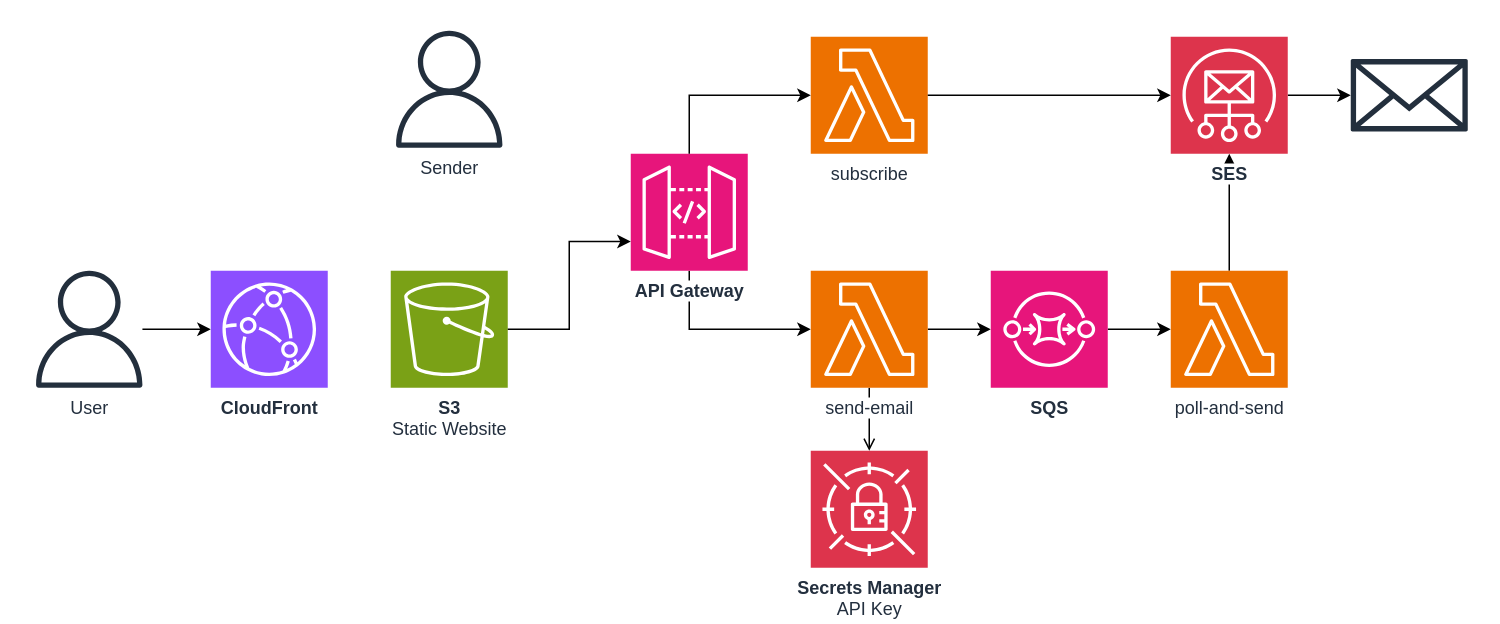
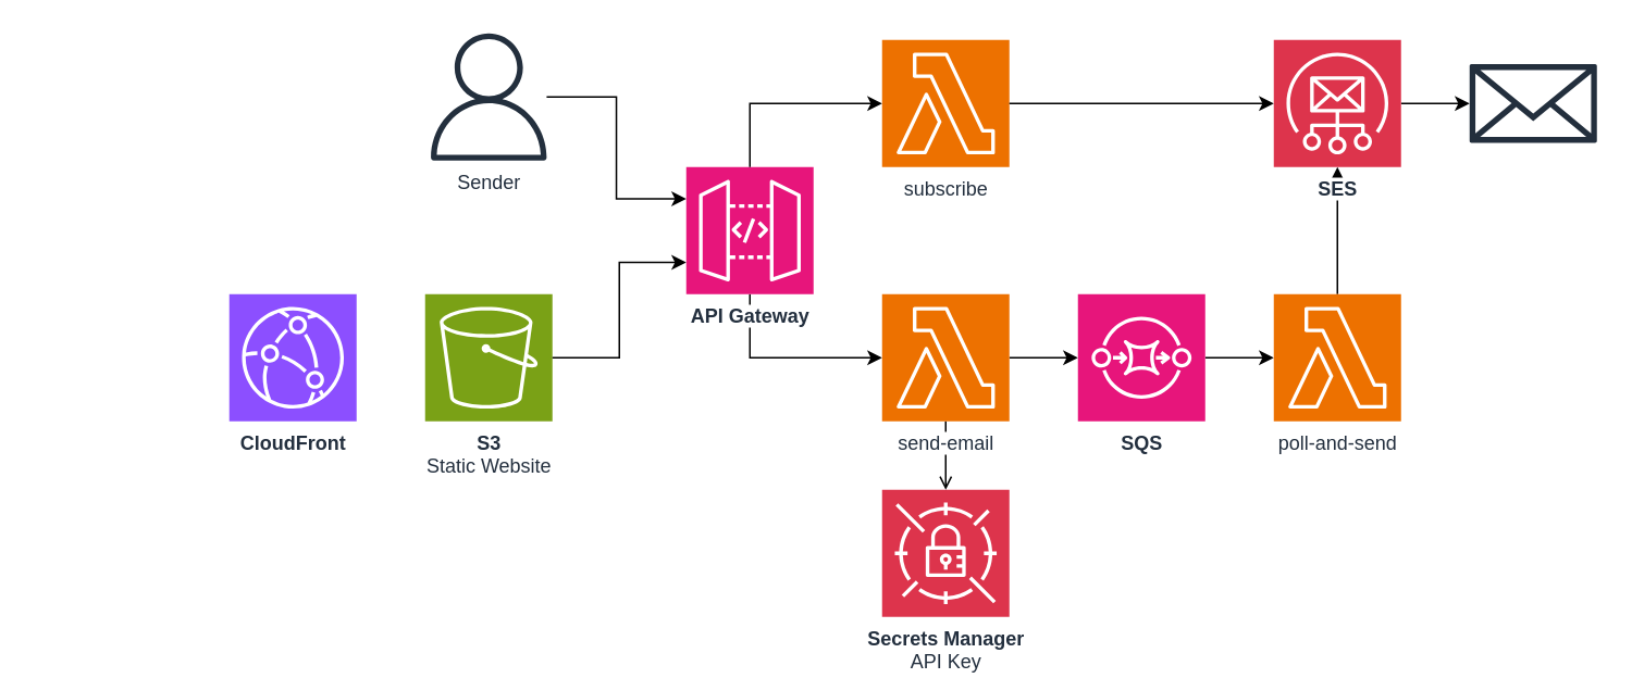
  <mxCell id="0" />
  <mxCell id="1" parent="0" />
- <mxCell id="2" value="" style="edgeStyle=orthogonalEdgeStyle;rounded=0;orthogonalLoop=1;jettySize=auto;html=1;" edge="1" parent="1" source="3" target="8"><mxGeometry relative="1" as="geometry" /></mxCell>
- <mxCell id="3" value="User" style="sketch=0;outlineConnect=0;fontColor=#232F3E;gradientColor=none;fillColor=#232F3D;strokeColor=none;dashed=0;verticalLabelPosition=bottom;verticalAlign=top;align=center;html=1;fontSize=12;fontStyle=0;aspect=fixed;pointerEvents=1;shape=mxgraph.aws4.user;" vertex="1" parent="1"><mxGeometry x="20" y="180" width="78" height="78" as="geometry" /></mxCell>
  <mxCell id="4" value="subscribe" style="sketch=0;points=[[0,0,0],[0.25,0,0],[0.5,0,0],[0.75,0,0],[1,0,0],[0,1,0],[0.25,1,0],[0.5,1,0],[0.75,1,0],[1,1,0],[0,0.25,0],[0,0.5,0],[0,0.75,0],[1,0.25,0],[1,0.5,0],[1,0.75,0]];outlineConnect=0;fontColor=#232F3E;fillColor=#ED7100;strokeColor=#ffffff;dashed=0;verticalLabelPosition=bottom;verticalAlign=top;align=center;html=1;fontSize=12;fontStyle=0;aspect=fixed;shape=mxgraph.aws4.resourceIcon;resIcon=mxgraph.aws4.lambda;" vertex="1" parent="1"><mxGeometry x="540" y="24" width="78" height="78" as="geometry" /></mxCell>
  <mxCell id="5" value="&lt;b&gt;S3&lt;/b&gt;&lt;br&gt;Static Website" style="sketch=0;points=[[0,0,0],[0.25,0,0],[0.5,0,0],[0.75,0,0],[1,0,0],[0,1,0],[0.25,1,0],[0.5,1,0],[0.75,1,0],[1,1,0],[0,0.25,0],[0,0.5,0],[0,0.75,0],[1,0.25,0],[1,0.5,0],[1,0.75,0]];outlineConnect=0;fontColor=#232F3E;fillColor=#7AA116;strokeColor=#ffffff;dashed=0;verticalLabelPosition=bottom;verticalAlign=top;align=center;html=1;fontSize=12;fontStyle=0;aspect=fixed;shape=mxgraph.aws4.resourceIcon;resIcon=mxgraph.aws4.s3;" vertex="1" parent="1"><mxGeometry x="260" y="180" width="78" height="78" as="geometry" /></mxCell>
  <mxCell id="6" style="edgeStyle=orthogonalEdgeStyle;rounded=0;orthogonalLoop=1;jettySize=auto;html=1;exitX=0.5;exitY=1;exitDx=0;exitDy=0;exitPerimeter=0;" edge="1" parent="1" source="7" target="17"><mxGeometry relative="1" as="geometry" /></mxCell>
  <mxCell id="7" value="&lt;b&gt;API Gateway&lt;/b&gt;" style="sketch=0;points=[[0,0,0],[0.25,0,0],[0.5,0,0],[0.75,0,0],[1,0,0],[0,1,0],[0.25,1,0],[0.5,1,0],[0.75,1,0],[1,1,0],[0,0.25,0],[0,0.5,0],[0,0.75,0],[1,0.25,0],[1,0.5,0],[1,0.75,0]];outlineConnect=0;fontColor=#232F3E;fillColor=#E7157B;strokeColor=#ffffff;dashed=0;verticalLabelPosition=bottom;verticalAlign=top;align=center;html=1;fontSize=12;fontStyle=0;aspect=fixed;shape=mxgraph.aws4.resourceIcon;resIcon=mxgraph.aws4.api_gateway;labelBorderColor=none;labelBackgroundColor=default;" vertex="1" parent="1"><mxGeometry x="420" y="102" width="78" height="78" as="geometry" /></mxCell>
  <mxCell id="8" value="&lt;b&gt;CloudFront&lt;/b&gt;" style="sketch=0;points=[[0,0,0],[0.25,0,0],[0.5,0,0],[0.75,0,0],[1,0,0],[0,1,0],[0.25,1,0],[0.5,1,0],[0.75,1,0],[1,1,0],[0,0.25,0],[0,0.5,0],[0,0.75,0],[1,0.25,0],[1,0.5,0],[1,0.75,0]];outlineConnect=0;fontColor=#232F3E;fillColor=#8C4FFF;strokeColor=#ffffff;dashed=0;verticalLabelPosition=bottom;verticalAlign=top;align=center;html=1;fontSize=12;fontStyle=0;aspect=fixed;shape=mxgraph.aws4.resourceIcon;resIcon=mxgraph.aws4.cloudfront;" vertex="1" parent="1"><mxGeometry x="140" y="180" width="78" height="78" as="geometry" /></mxCell>
  <mxCell id="9" style="edgeStyle=orthogonalEdgeStyle;rounded=0;orthogonalLoop=1;jettySize=auto;html=1;exitX=0.5;exitY=0;exitDx=0;exitDy=0;exitPerimeter=0;entryX=0;entryY=0.5;entryDx=0;entryDy=0;entryPerimeter=0;" edge="1" parent="1" source="7" target="4"><mxGeometry relative="1" as="geometry" /></mxCell>
  <mxCell id="10" style="edgeStyle=orthogonalEdgeStyle;rounded=0;orthogonalLoop=1;jettySize=auto;html=1;exitX=1;exitY=0.5;exitDx=0;exitDy=0;exitPerimeter=0;" edge="1" parent="1" source="23" target="13"><mxGeometry relative="1" as="geometry" /></mxCell>
  <mxCell id="11" value="Sender" style="sketch=0;outlineConnect=0;fontColor=#232F3E;gradientColor=none;fillColor=#232F3D;strokeColor=none;dashed=0;verticalLabelPosition=bottom;verticalAlign=top;align=center;html=1;fontSize=12;fontStyle=0;aspect=fixed;pointerEvents=1;shape=mxgraph.aws4.user;" vertex="1" parent="1"><mxGeometry x="260" y="20" width="78" height="78" as="geometry" /></mxCell>
+ <mxCell id="12" style="edgeStyle=orthogonalEdgeStyle;rounded=0;orthogonalLoop=1;jettySize=auto;html=1;entryX=0;entryY=0.25;entryDx=0;entryDy=0;entryPerimeter=0;" edge="1" parent="1" source="11" target="7"><mxGeometry relative="1" as="geometry" /></mxCell>
  <mxCell id="13" value="" style="sketch=0;outlineConnect=0;fontColor=#232F3E;gradientColor=none;fillColor=#232F3D;strokeColor=none;dashed=0;verticalLabelPosition=bottom;verticalAlign=top;align=center;html=1;fontSize=12;fontStyle=0;aspect=fixed;pointerEvents=1;shape=mxgraph.aws4.email_2;" vertex="1" parent="1"><mxGeometry x="900" y="38.5" width="78" height="49" as="geometry" /></mxCell>
  <mxCell id="14" value="&lt;b&gt;Secrets Manager&lt;/b&gt;&lt;br&gt;API Key" style="sketch=0;points=[[0,0,0],[0.25,0,0],[0.5,0,0],[0.75,0,0],[1,0,0],[0,1,0],[0.25,1,0],[0.5,1,0],[0.75,1,0],[1,1,0],[0,0.25,0],[0,0.5,0],[0,0.75,0],[1,0.25,0],[1,0.5,0],[1,0.75,0]];outlineConnect=0;fontColor=#232F3E;fillColor=#DD344C;strokeColor=#ffffff;dashed=0;verticalLabelPosition=bottom;verticalAlign=top;align=center;html=1;fontSize=12;fontStyle=0;aspect=fixed;shape=mxgraph.aws4.resourceIcon;resIcon=mxgraph.aws4.secrets_manager;" vertex="1" parent="1"><mxGeometry x="540" y="300" width="78" height="78" as="geometry" /></mxCell>
  <mxCell id="15" style="edgeStyle=orthogonalEdgeStyle;rounded=0;orthogonalLoop=1;jettySize=auto;html=1;exitX=0.5;exitY=1;exitDx=0;exitDy=0;exitPerimeter=0;entryX=0.5;entryY=0;entryDx=0;entryDy=0;entryPerimeter=0;endArrow=open;" edge="1" parent="1" source="17" target="14"><mxGeometry relative="1" as="geometry" /></mxCell>
  <mxCell id="16" style="edgeStyle=orthogonalEdgeStyle;rounded=0;orthogonalLoop=1;jettySize=auto;html=1;exitX=1;exitY=0.5;exitDx=0;exitDy=0;exitPerimeter=0;" edge="1" parent="1" source="17" target="20"><mxGeometry relative="1" as="geometry" /></mxCell>
  <mxCell id="17" value="send-email" style="sketch=0;points=[[0,0,0],[0.25,0,0],[0.5,0,0],[0.75,0,0],[1,0,0],[0,1,0],[0.25,1,0],[0.5,1,0],[0.75,1,0],[1,1,0],[0,0.25,0],[0,0.5,0],[0,0.75,0],[1,0.25,0],[1,0.5,0],[1,0.75,0]];outlineConnect=0;fontColor=#232F3E;fillColor=#ED7100;strokeColor=#ffffff;dashed=0;verticalLabelPosition=bottom;verticalAlign=top;align=center;html=1;fontSize=12;fontStyle=0;aspect=fixed;shape=mxgraph.aws4.resourceIcon;resIcon=mxgraph.aws4.lambda;labelBackgroundColor=default;" vertex="1" parent="1"><mxGeometry x="540" y="180" width="78" height="78" as="geometry" /></mxCell>
  <mxCell id="18" style="edgeStyle=orthogonalEdgeStyle;rounded=0;orthogonalLoop=1;jettySize=auto;html=1;exitX=1;exitY=0.5;exitDx=0;exitDy=0;exitPerimeter=0;entryX=0;entryY=0.75;entryDx=0;entryDy=0;entryPerimeter=0;" edge="1" parent="1" source="5" target="7"><mxGeometry relative="1" as="geometry" /></mxCell>
  <mxCell id="19" value="" style="edgeStyle=orthogonalEdgeStyle;rounded=0;orthogonalLoop=1;jettySize=auto;html=1;" edge="1" parent="1" source="20" target="22"><mxGeometry relative="1" as="geometry" /></mxCell>
  <mxCell id="20" value="&lt;b&gt;SQS&lt;/b&gt;" style="sketch=0;points=[[0,0,0],[0.25,0,0],[0.5,0,0],[0.75,0,0],[1,0,0],[0,1,0],[0.25,1,0],[0.5,1,0],[0.75,1,0],[1,1,0],[0,0.25,0],[0,0.5,0],[0,0.75,0],[1,0.25,0],[1,0.5,0],[1,0.75,0]];outlineConnect=0;fontColor=#232F3E;fillColor=#E7157B;strokeColor=#ffffff;dashed=0;verticalLabelPosition=bottom;verticalAlign=top;align=center;html=1;fontSize=12;fontStyle=0;aspect=fixed;shape=mxgraph.aws4.resourceIcon;resIcon=mxgraph.aws4.sqs;" vertex="1" parent="1"><mxGeometry x="660" y="180" width="78" height="78" as="geometry" /></mxCell>
  <mxCell id="21" value="" style="edgeStyle=orthogonalEdgeStyle;rounded=0;orthogonalLoop=1;jettySize=auto;html=1;" edge="1" parent="1" source="22" target="23"><mxGeometry relative="1" as="geometry" /></mxCell>
  <mxCell id="22" value="poll-and-send" style="sketch=0;points=[[0,0,0],[0.25,0,0],[0.5,0,0],[0.75,0,0],[1,0,0],[0,1,0],[0.25,1,0],[0.5,1,0],[0.75,1,0],[1,1,0],[0,0.25,0],[0,0.5,0],[0,0.75,0],[1,0.25,0],[1,0.5,0],[1,0.75,0]];outlineConnect=0;fontColor=#232F3E;fillColor=#ED7100;strokeColor=#ffffff;dashed=0;verticalLabelPosition=bottom;verticalAlign=top;align=center;html=1;fontSize=12;fontStyle=0;aspect=fixed;shape=mxgraph.aws4.resourceIcon;resIcon=mxgraph.aws4.lambda;labelBackgroundColor=default;" vertex="1" parent="1"><mxGeometry x="780" y="180" width="78" height="78" as="geometry" /></mxCell>
  <mxCell id="23" value="&lt;b&gt;SES&lt;/b&gt;" style="sketch=0;points=[[0,0,0],[0.25,0,0],[0.5,0,0],[0.75,0,0],[1,0,0],[0,1,0],[0.25,1,0],[0.5,1,0],[0.75,1,0],[1,1,0],[0,0.25,0],[0,0.5,0],[0,0.75,0],[1,0.25,0],[1,0.5,0],[1,0.75,0]];outlineConnect=0;fontColor=#232F3E;fillColor=#DD344C;strokeColor=#ffffff;dashed=0;verticalLabelPosition=bottom;verticalAlign=top;align=center;html=1;fontSize=12;fontStyle=0;aspect=fixed;shape=mxgraph.aws4.resourceIcon;resIcon=mxgraph.aws4.simple_email_service;labelBackgroundColor=default;" vertex="1" parent="1"><mxGeometry x="780" y="24" width="78" height="78" as="geometry" /></mxCell>
  <mxCell id="24" style="edgeStyle=orthogonalEdgeStyle;rounded=0;orthogonalLoop=1;jettySize=auto;html=1;exitX=1;exitY=0.5;exitDx=0;exitDy=0;exitPerimeter=0;entryX=0;entryY=0.5;entryDx=0;entryDy=0;entryPerimeter=0;" edge="1" parent="1" source="4" target="23"><mxGeometry relative="1" as="geometry" /></mxCell>
